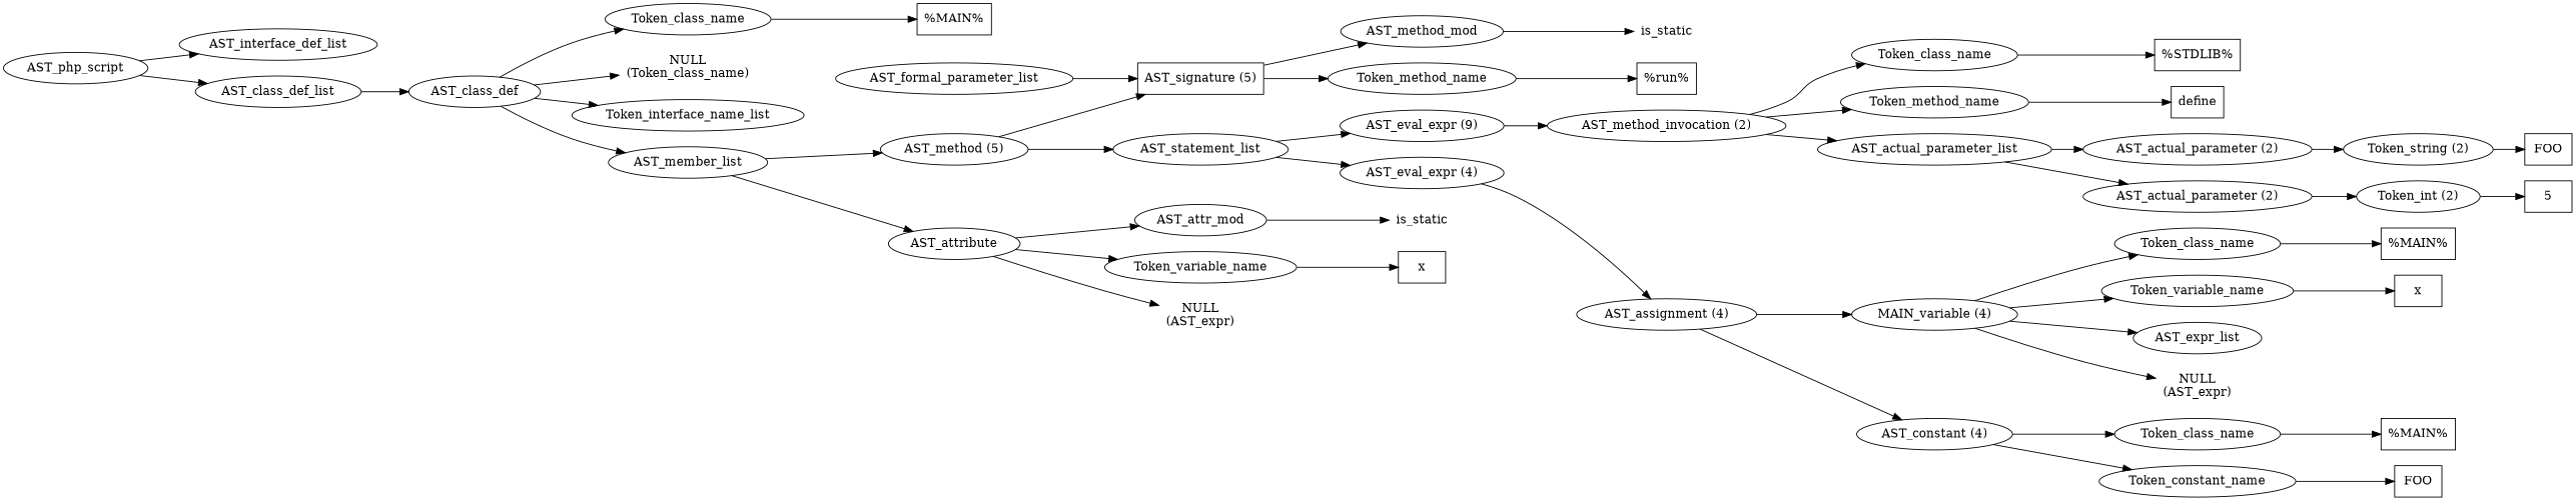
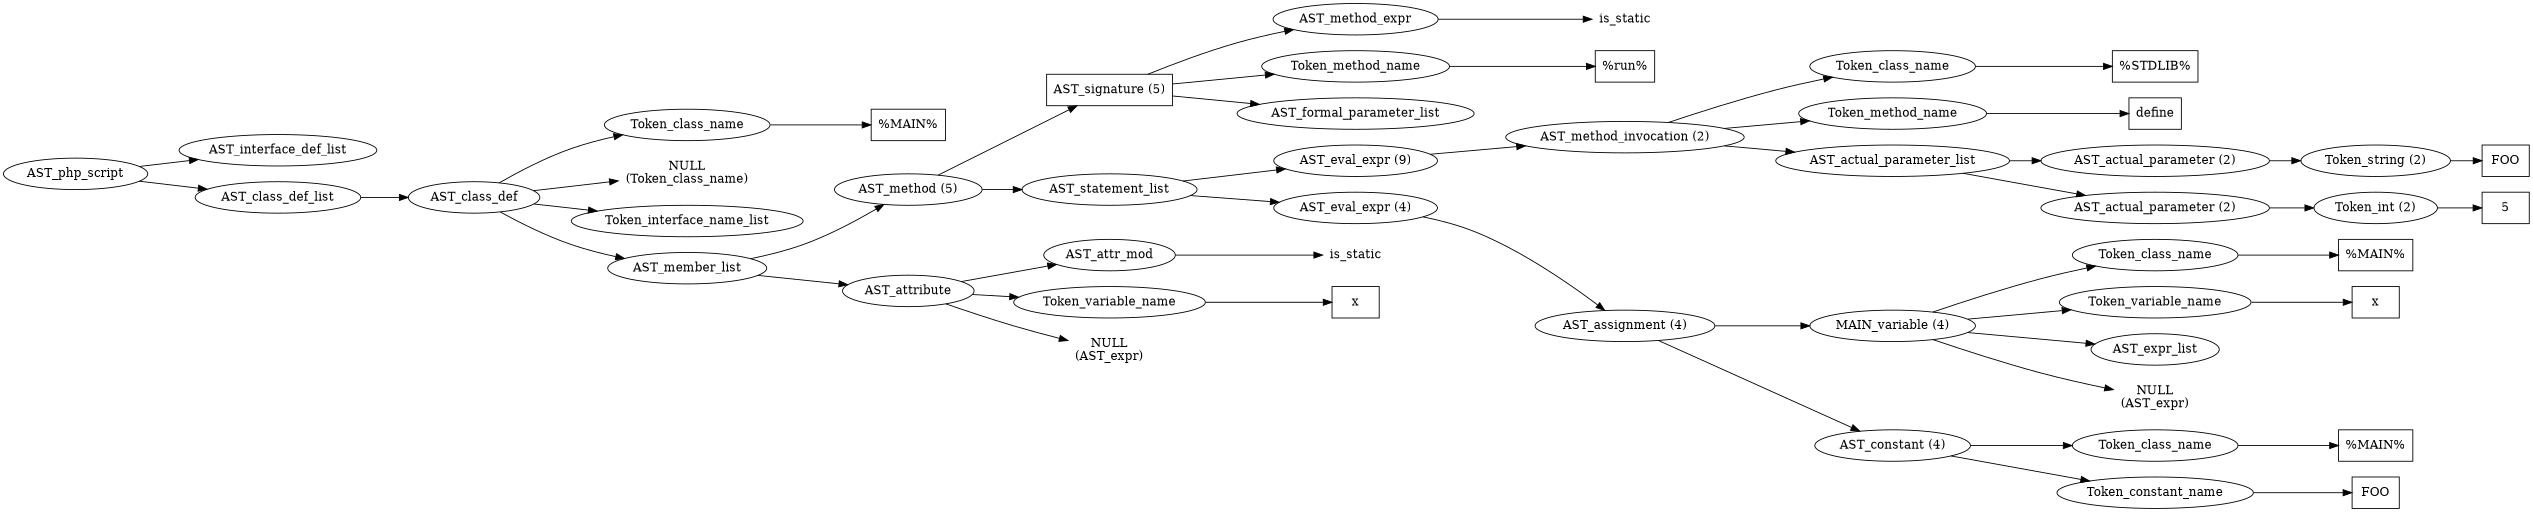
  digraph {
    rankdir=LR
    n1 [label=AST_php_script]
    n2 [label=AST_interface_def_list]
    n3 [label=AST_class_def_list]
    n4 [label=AST_class_def]
    n5 [label=Token_class_name]
    n6 [label="NULL\n(Token_class_name)" shape=plaintext]
    n7 [label=Token_interface_name_list]
    n8 [label=AST_member_list]
    n9 [label="%MAIN%" shape=box]
    n10 [label="AST_method (5)"]
    n11 [label=AST_attribute]
    n12 [label="AST_signature (5)" shape=box]
    n13 [label=AST_statement_list]
    n14 [label=AST_attr_mod]
    n15 [label=Token_variable_name]
    n16 [label="NULL\n(AST_expr)" shape=plaintext]
-   n17 [label=AST_method_mod]
+   n17 [label=AST_method_expr]
    n18 [label=Token_method_name]
    n19 [label=AST_formal_parameter_list]
    n20 [label="AST_eval_expr (9)"]
    n21 [label="AST_eval_expr (4)"]
    n22 [label=is_static shape=plaintext]
    n23 [label="%run%" shape=box]
    n24 [label="AST_method_invocation (2)"]
    n25 [label="AST_assignment (4)"]
    n26 [label=Token_class_name]
    n27 [label=Token_method_name]
    n28 [label=AST_actual_parameter_list]
    n29 [label="%STDLIB%" shape=box]
    n30 [label=define shape=box]
    n31 [label="AST_actual_parameter (2)"]
    n32 [label="AST_actual_parameter (2)"]
    n33 [label="Token_string (2)"]
    n34 [label="Token_int (2)"]
    n35 [label=FOO shape=box]
    n36 [label=5 shape=box]
    n37 [label="MAIN_variable (4)"]
    n38 [label="AST_constant (4)"]
    n39 [label=Token_class_name]
    n40 [label=Token_variable_name]
    n41 [label=AST_expr_list]
    n42 [label="NULL\n(AST_expr)" shape=plaintext]
    n43 [label=Token_class_name]
    n44 [label=Token_constant_name]
    n45 [label="%MAIN%" shape=box]
    n46 [label=x shape=box]
    n47 [label="%MAIN%" shape=box]
    n48 [label=FOO shape=box]
    n49 [label=is_static shape=plaintext]
    n50 [label=x shape=box]
    n1 -> n2
    n1 -> n3
    n3 -> n4
    n4 -> n5
    n4 -> n6
    n4 -> n7
    n4 -> n8
    n5 -> n9
    n8 -> n10
    n8 -> n11
    n10 -> n12
    n10 -> n13
    n11 -> n14
    n11 -> n15
    n11 -> n16
    n12 -> n17
    n12 -> n18
-   n19 -> n12
+   n12 -> n19
    n13 -> n20
    n13 -> n21
    n14 -> n49
    n15 -> n50
    n17 -> n22
    n18 -> n23
    n20 -> n24
    n21 -> n25
    n24 -> n26
    n24 -> n27
    n24 -> n28
    n25 -> n37
    n25 -> n38
    n26 -> n29
    n27 -> n30
    n28 -> n31
    n28 -> n32
    n31 -> n33
    n32 -> n34
    n33 -> n35
    n34 -> n36
    n37 -> n39
    n37 -> n40
    n37 -> n41
    n37 -> n42
    n38 -> n43
    n38 -> n44
    n39 -> n45
    n40 -> n46
    n43 -> n47
    n44 -> n48
  }
